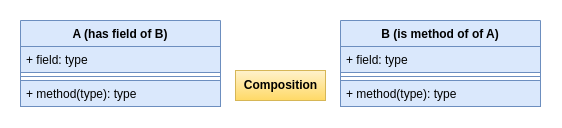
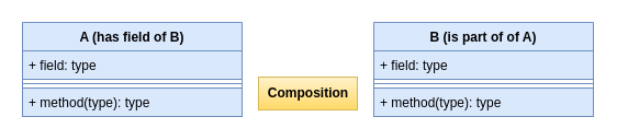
  <mxCell id="0" />
  <mxCell id="1" parent="0" />
- <mxCell id="2" value="B (is method of of A)" style="swimlane;fontStyle=1;align=center;verticalAlign=top;childLayout=stackLayout;horizontal=1;startSize=26;horizontalStack=0;resizeParent=1;resizeParentMax=0;resizeLast=0;collapsible=1;marginBottom=0;fillColor=#dae8fc;strokeColor=#6c8ebf;" parent="1" vertex="1"><mxGeometry x="340" y="20" width="200" height="86" as="geometry" /></mxCell>
+ <mxCell id="2" value="B (is part of of A)" style="swimlane;fontStyle=1;align=center;verticalAlign=top;childLayout=stackLayout;horizontal=1;startSize=26;horizontalStack=0;resizeParent=1;resizeParentMax=0;resizeLast=0;collapsible=1;marginBottom=0;fillColor=#dae8fc;strokeColor=#6c8ebf;" parent="1" vertex="1"><mxGeometry x="340" y="20" width="200" height="86" as="geometry" /></mxCell>
  <mxCell id="3" value="+ field: type" style="text;strokeColor=#6c8ebf;fillColor=#dae8fc;align=left;verticalAlign=top;spacingLeft=4;spacingRight=4;overflow=hidden;rotatable=0;points=[[0,0.5],[1,0.5]];portConstraint=eastwest;" parent="2" vertex="1"><mxGeometry y="26" width="200" height="26" as="geometry" /></mxCell>
  <mxCell id="4" value="" style="line;strokeWidth=1;fillColor=#dae8fc;align=left;verticalAlign=middle;spacingTop=-1;spacingLeft=3;spacingRight=3;rotatable=0;labelPosition=right;points=[];portConstraint=eastwest;strokeColor=#6c8ebf;" parent="2" vertex="1"><mxGeometry y="52" width="200" height="8" as="geometry" /></mxCell>
  <mxCell id="5" value="+ method(type): type" style="text;strokeColor=#6c8ebf;fillColor=#dae8fc;align=left;verticalAlign=top;spacingLeft=4;spacingRight=4;overflow=hidden;rotatable=0;points=[[0,0.5],[1,0.5]];portConstraint=eastwest;" parent="2" vertex="1"><mxGeometry y="60" width="200" height="26" as="geometry" /></mxCell>
  <mxCell id="6" value="A (has field of B)" style="swimlane;fontStyle=1;align=center;verticalAlign=top;childLayout=stackLayout;horizontal=1;startSize=26;horizontalStack=0;resizeParent=1;resizeParentMax=0;resizeLast=0;collapsible=1;marginBottom=0;fillColor=#dae8fc;strokeColor=#6c8ebf;" parent="1" vertex="1"><mxGeometry x="20" y="20" width="200" height="86" as="geometry" /></mxCell>
  <mxCell id="7" value="+ field: type" style="text;strokeColor=#6c8ebf;fillColor=#dae8fc;align=left;verticalAlign=top;spacingLeft=4;spacingRight=4;overflow=hidden;rotatable=0;points=[[0,0.5],[1,0.5]];portConstraint=eastwest;" parent="6" vertex="1"><mxGeometry y="26" width="200" height="26" as="geometry" /></mxCell>
  <mxCell id="8" value="" style="line;strokeWidth=1;fillColor=#dae8fc;align=left;verticalAlign=middle;spacingTop=-1;spacingLeft=3;spacingRight=3;rotatable=0;labelPosition=right;points=[];portConstraint=eastwest;strokeColor=#6c8ebf;" parent="6" vertex="1"><mxGeometry y="52" width="200" height="8" as="geometry" /></mxCell>
  <mxCell id="9" value="+ method(type): type" style="text;strokeColor=#6c8ebf;fillColor=#dae8fc;align=left;verticalAlign=top;spacingLeft=4;spacingRight=4;overflow=hidden;rotatable=0;points=[[0,0.5],[1,0.5]];portConstraint=eastwest;" parent="6" vertex="1"><mxGeometry y="60" width="200" height="26" as="geometry" /></mxCell>
  <mxCell id="10" value="&lt;b&gt;Composition&lt;/b&gt;" style="text;html=1;align=center;verticalAlign=middle;resizable=0;points=[];autosize=1;gradientColor=#ffd966;fillColor=#fff2cc;strokeColor=#d6b656;" parent="1" vertex="1"><mxGeometry x="235" y="70" width="90" height="30" as="geometry" /></mxCell>
